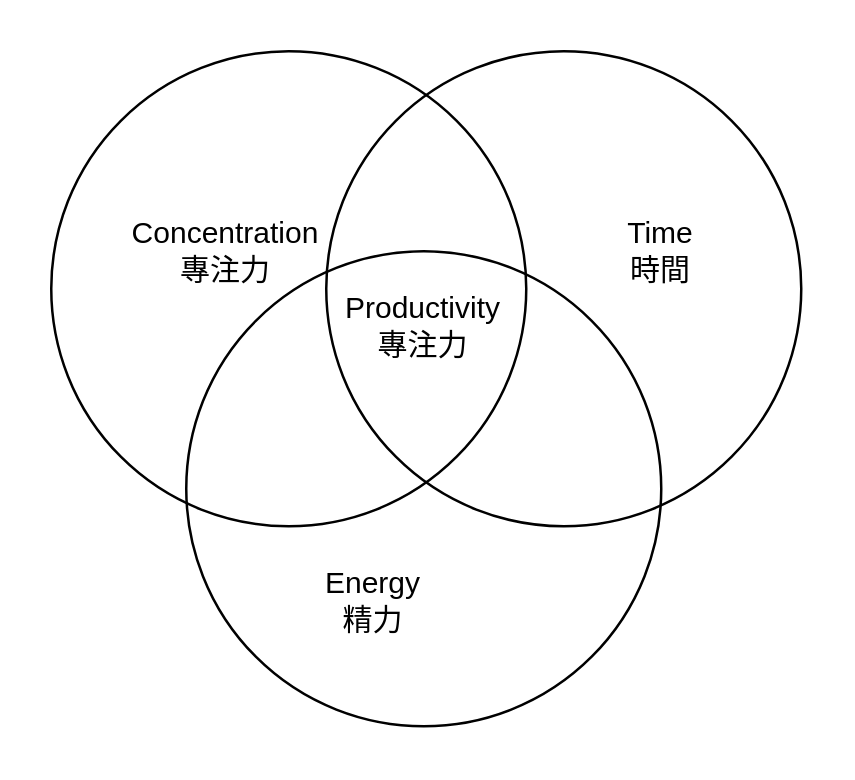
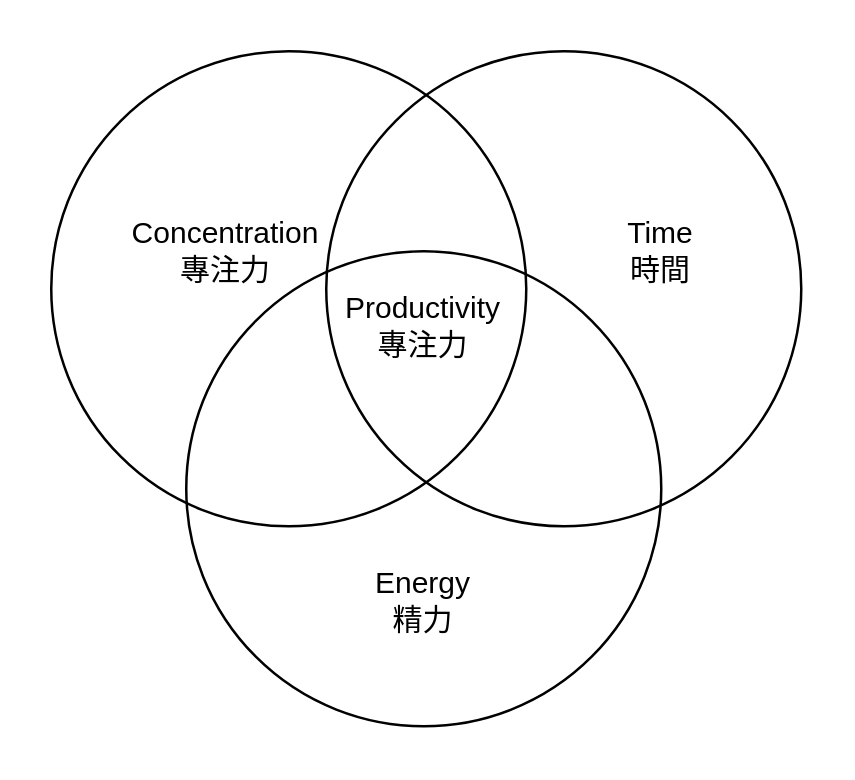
  <mxCell id="0" />
  <mxCell id="1" parent="0" />
  <mxCell id="2" value="" style="ellipse;whiteSpace=wrap;html=1;aspect=fixed;fillColor=none;" vertex="1" parent="1"><mxGeometry x="20" y="20" width="190" height="190" as="geometry" /></mxCell>
  <mxCell id="3" value="" style="ellipse;whiteSpace=wrap;html=1;aspect=fixed;fillColor=none;" vertex="1" parent="1"><mxGeometry x="130" y="20" width="190" height="190" as="geometry" /></mxCell>
  <mxCell id="4" value="" style="ellipse;whiteSpace=wrap;html=1;aspect=fixed;fillColor=none;" vertex="1" parent="1"><mxGeometry x="74" y="100" width="190" height="190" as="geometry" /></mxCell>
  <mxCell id="5" value="Time&lt;br&gt;時間" style="text;html=1;strokeColor=none;fillColor=none;align=center;verticalAlign=middle;whiteSpace=wrap;rounded=0;" vertex="1" parent="1"><mxGeometry x="244" y="90" width="40" height="20" as="geometry" /></mxCell>
- <mxCell id="6" value="Energy&lt;br&gt;精力" style="text;html=1;strokeColor=none;fillColor=none;align=center;verticalAlign=middle;whiteSpace=wrap;rounded=0;" vertex="1" parent="1"><mxGeometry x="129" y="230" width="40" height="20" as="geometry" /></mxCell>
+ <mxCell id="6" value="Energy&lt;br&gt;精力" style="text;html=1;strokeColor=none;fillColor=none;align=center;verticalAlign=middle;whiteSpace=wrap;rounded=0;" vertex="1" parent="1"><mxGeometry x="149" y="230" width="40" height="20" as="geometry" /></mxCell>
  <mxCell id="7" value="Concentration&lt;br&gt;專注力" style="text;html=1;strokeColor=none;fillColor=none;align=center;verticalAlign=middle;whiteSpace=wrap;rounded=0;" vertex="1" parent="1"><mxGeometry x="70" y="90" width="40" height="20" as="geometry" /></mxCell>
  <mxCell id="8" value="Productivity&lt;br&gt;專注力" style="text;html=1;strokeColor=none;fillColor=none;align=center;verticalAlign=middle;whiteSpace=wrap;rounded=0;" vertex="1" parent="1"><mxGeometry x="149" y="120" width="40" height="20" as="geometry" /></mxCell>
